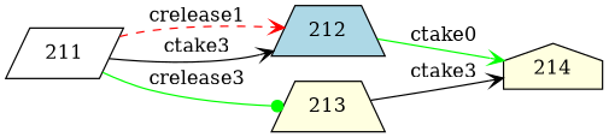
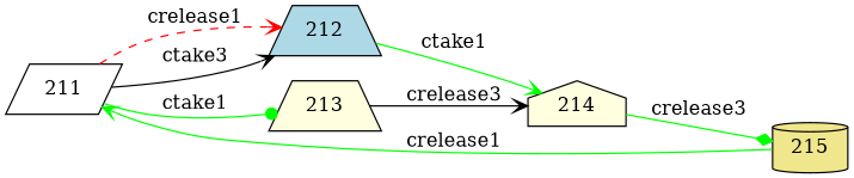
  digraph {
    rankdir=LR
    node [fillcolor=lightyellow shape=trapezium style=filled]
    edge [arrowhead=vee color=green contract=GREEN modality=MUST style="strict"]
    n1 [fillcolor=white label=211 shape=parallelogram]
    n2 [fillcolor=lightblue label=212]
    n3 [label=213]
    n4 [label=214 shape=house]
+   n5 [fillcolor=khaki label=215 shape=cylinder]
    n1 -> n2 [color=red contract=RED label=crelease1 modality=MAY style=dashed]
    n1 -> n2 [contract=NONE label=ctake3 color=""]
-   n1 -> n3 [arrowhead=dot label=crelease3]
-   n2 -> n4 [label=ctake0]
-   n3 -> n4 [contract=NONE label=ctake3 color=""]
+   n1 -> n3 [arrowhead=dot label=ctake1]
+   n2 -> n4 [label=ctake1]
+   n3 -> n4 [contract=NONE label=crelease3 color=""]
+   n4 -> n5 [arrowhead=diamond label=crelease3]
+   n5 -> n1 [label=crelease1]
  }
